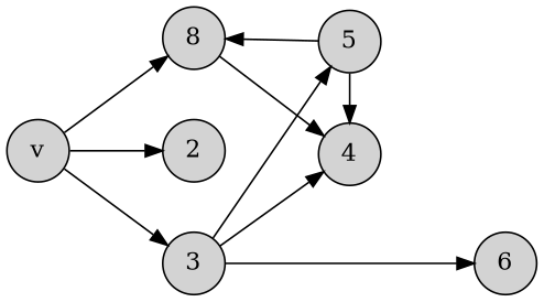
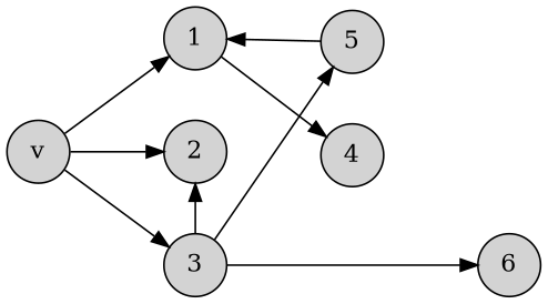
  digraph {
    nodesep=0.4
    rankdir=LR
    ranksep=0.75
    node [fillcolor=lightgrey shape=circle style=filled]
    edge [arrowhead=normal]
    n1 [label=v]
-   1 [label=8]
+   1
    2
    3
    4
    5
    6
    subgraph sub_1 {
      rank=min
      n1
    }
    subgraph sub_2 {
      rank=same
      1
      2
      3
    }
    subgraph sub_3 {
      rank=same
      4
      5
    }
    subgraph sub_4 {
      rank=sink
      6
    }
    n1 -> 1
    n1 -> 2
    n1 -> 3
    1 -> 4
-   4 -> 3 [dir=back]
+   2 -> 3 [dir=back]
    3 -> 5
    3 -> 6
    5 -> 1
-   5 -> 4
  }
